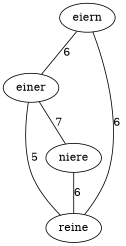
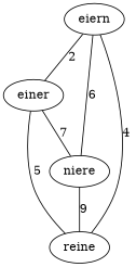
  graph {
    eiern
    einer
    niere
    reine
-   eiern -- einer [label=6]
-   eiern -- reine [label=6]
+   eiern -- einer [label=2]
+   eiern -- niere [label=6]
+   eiern -- reine [label=4]
    einer -- niere [label=7]
    einer -- reine [label=5]
-   niere -- reine [label=6]
+   niere -- reine [label=9]
  }
